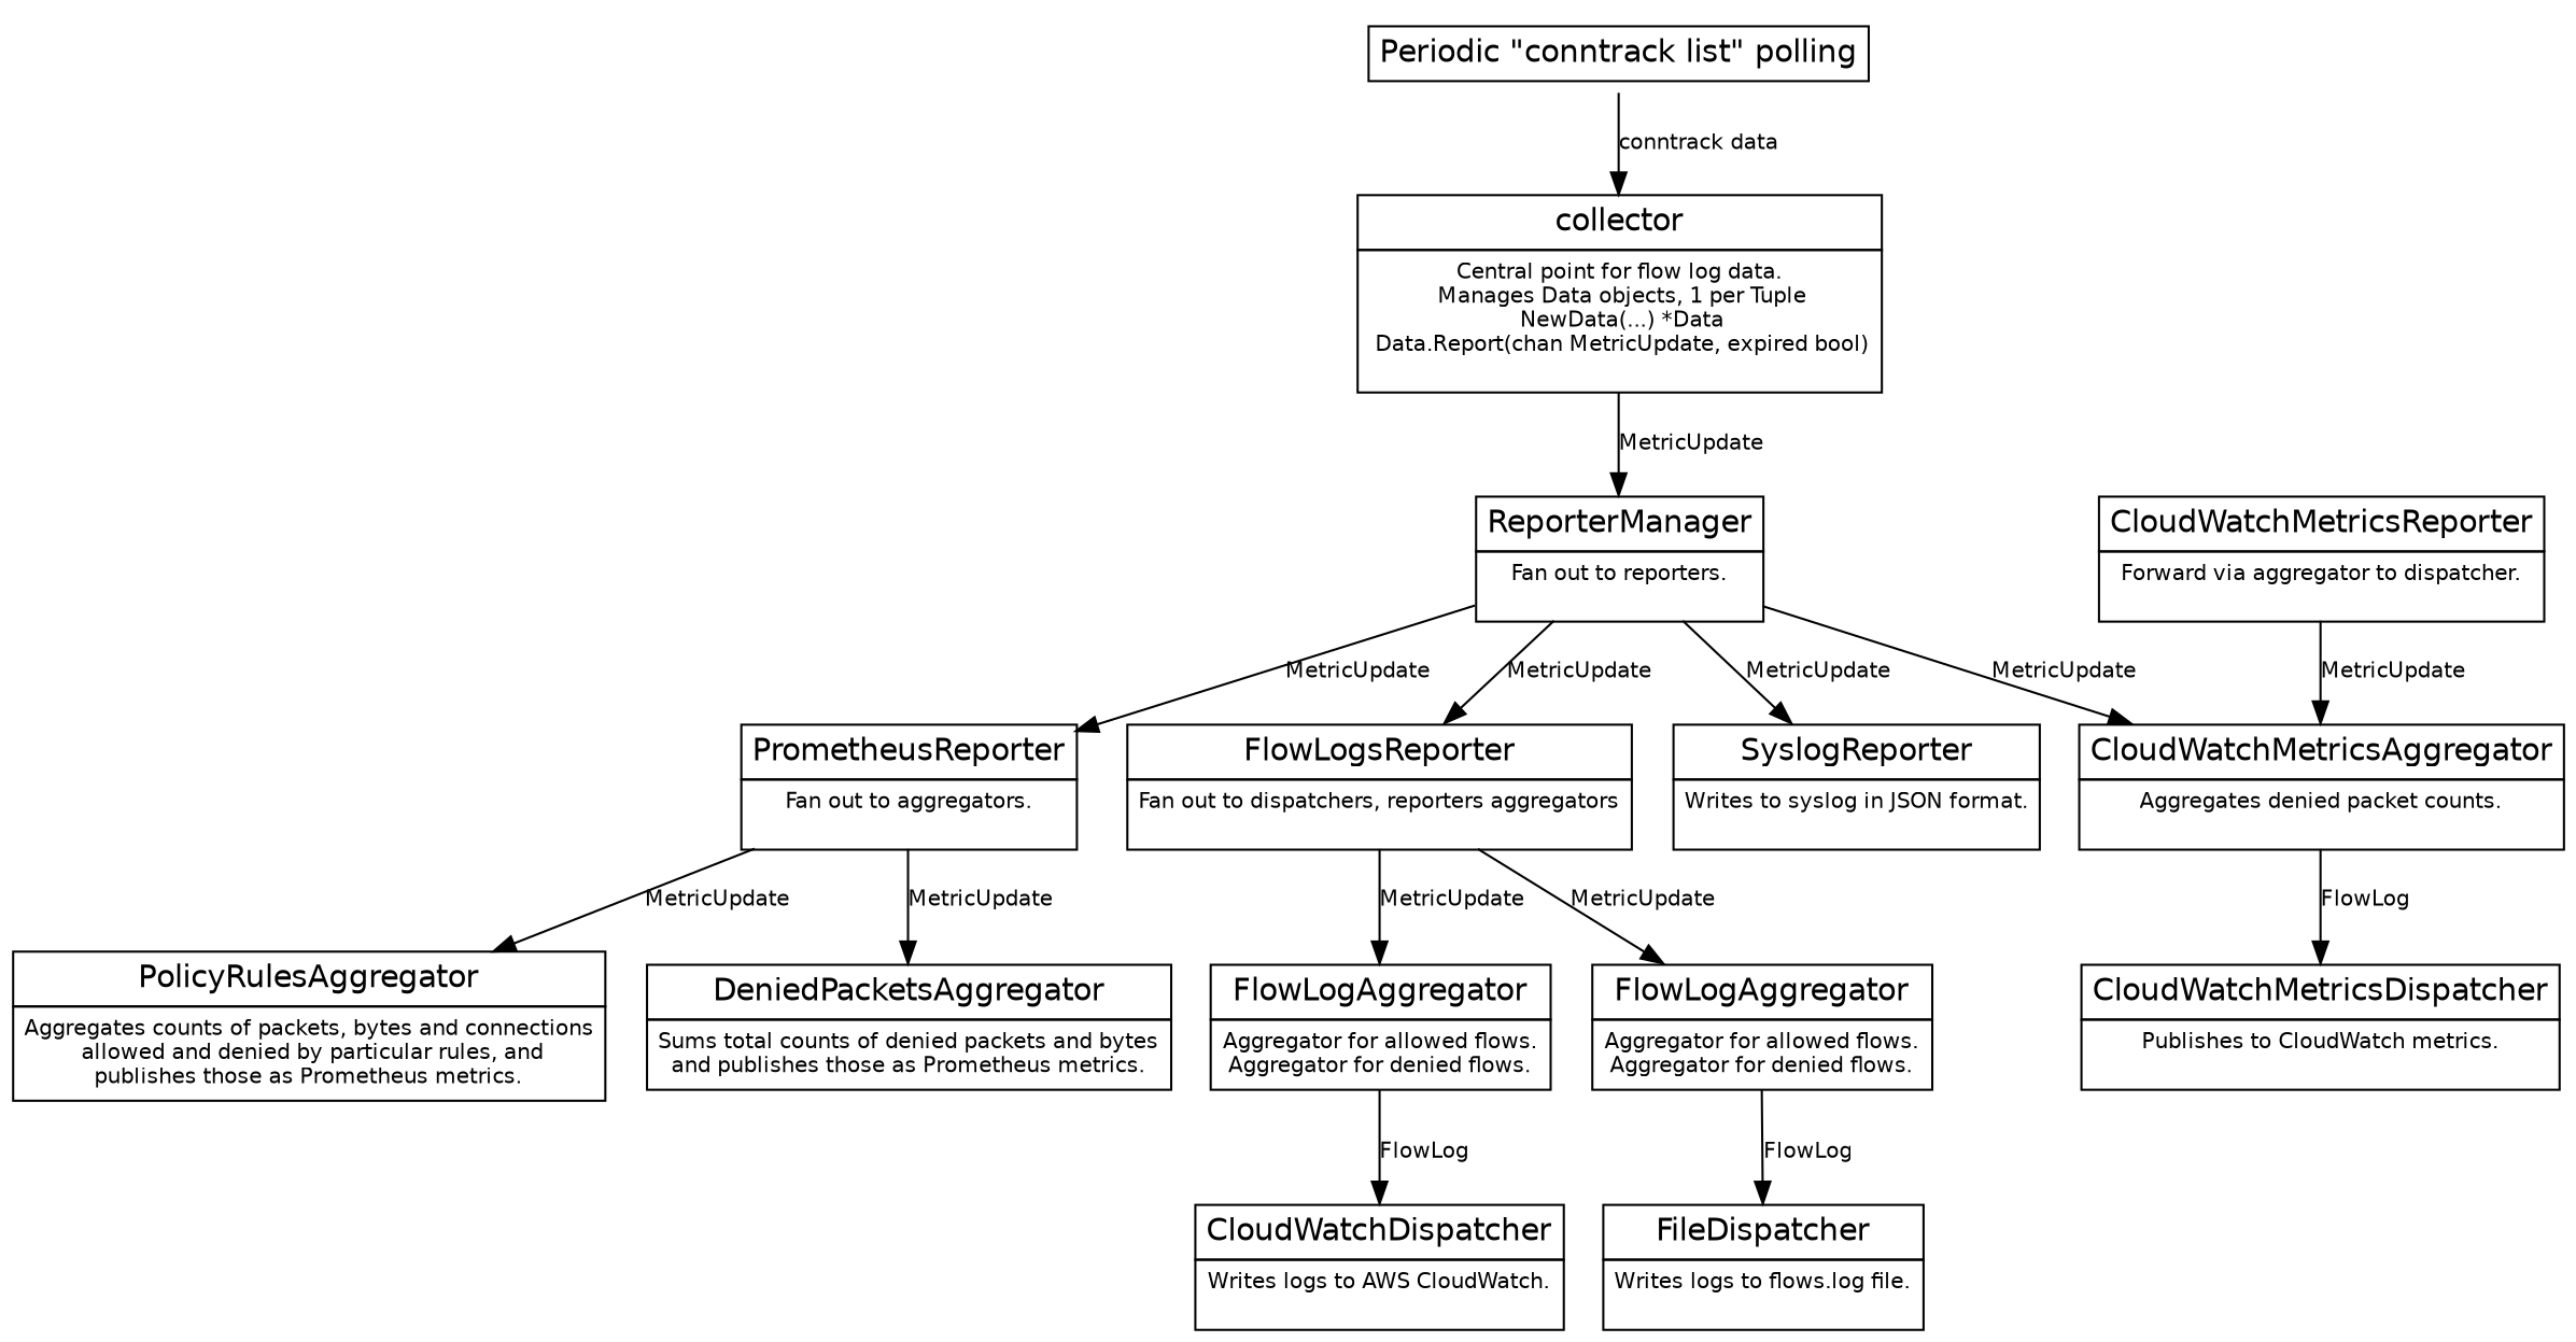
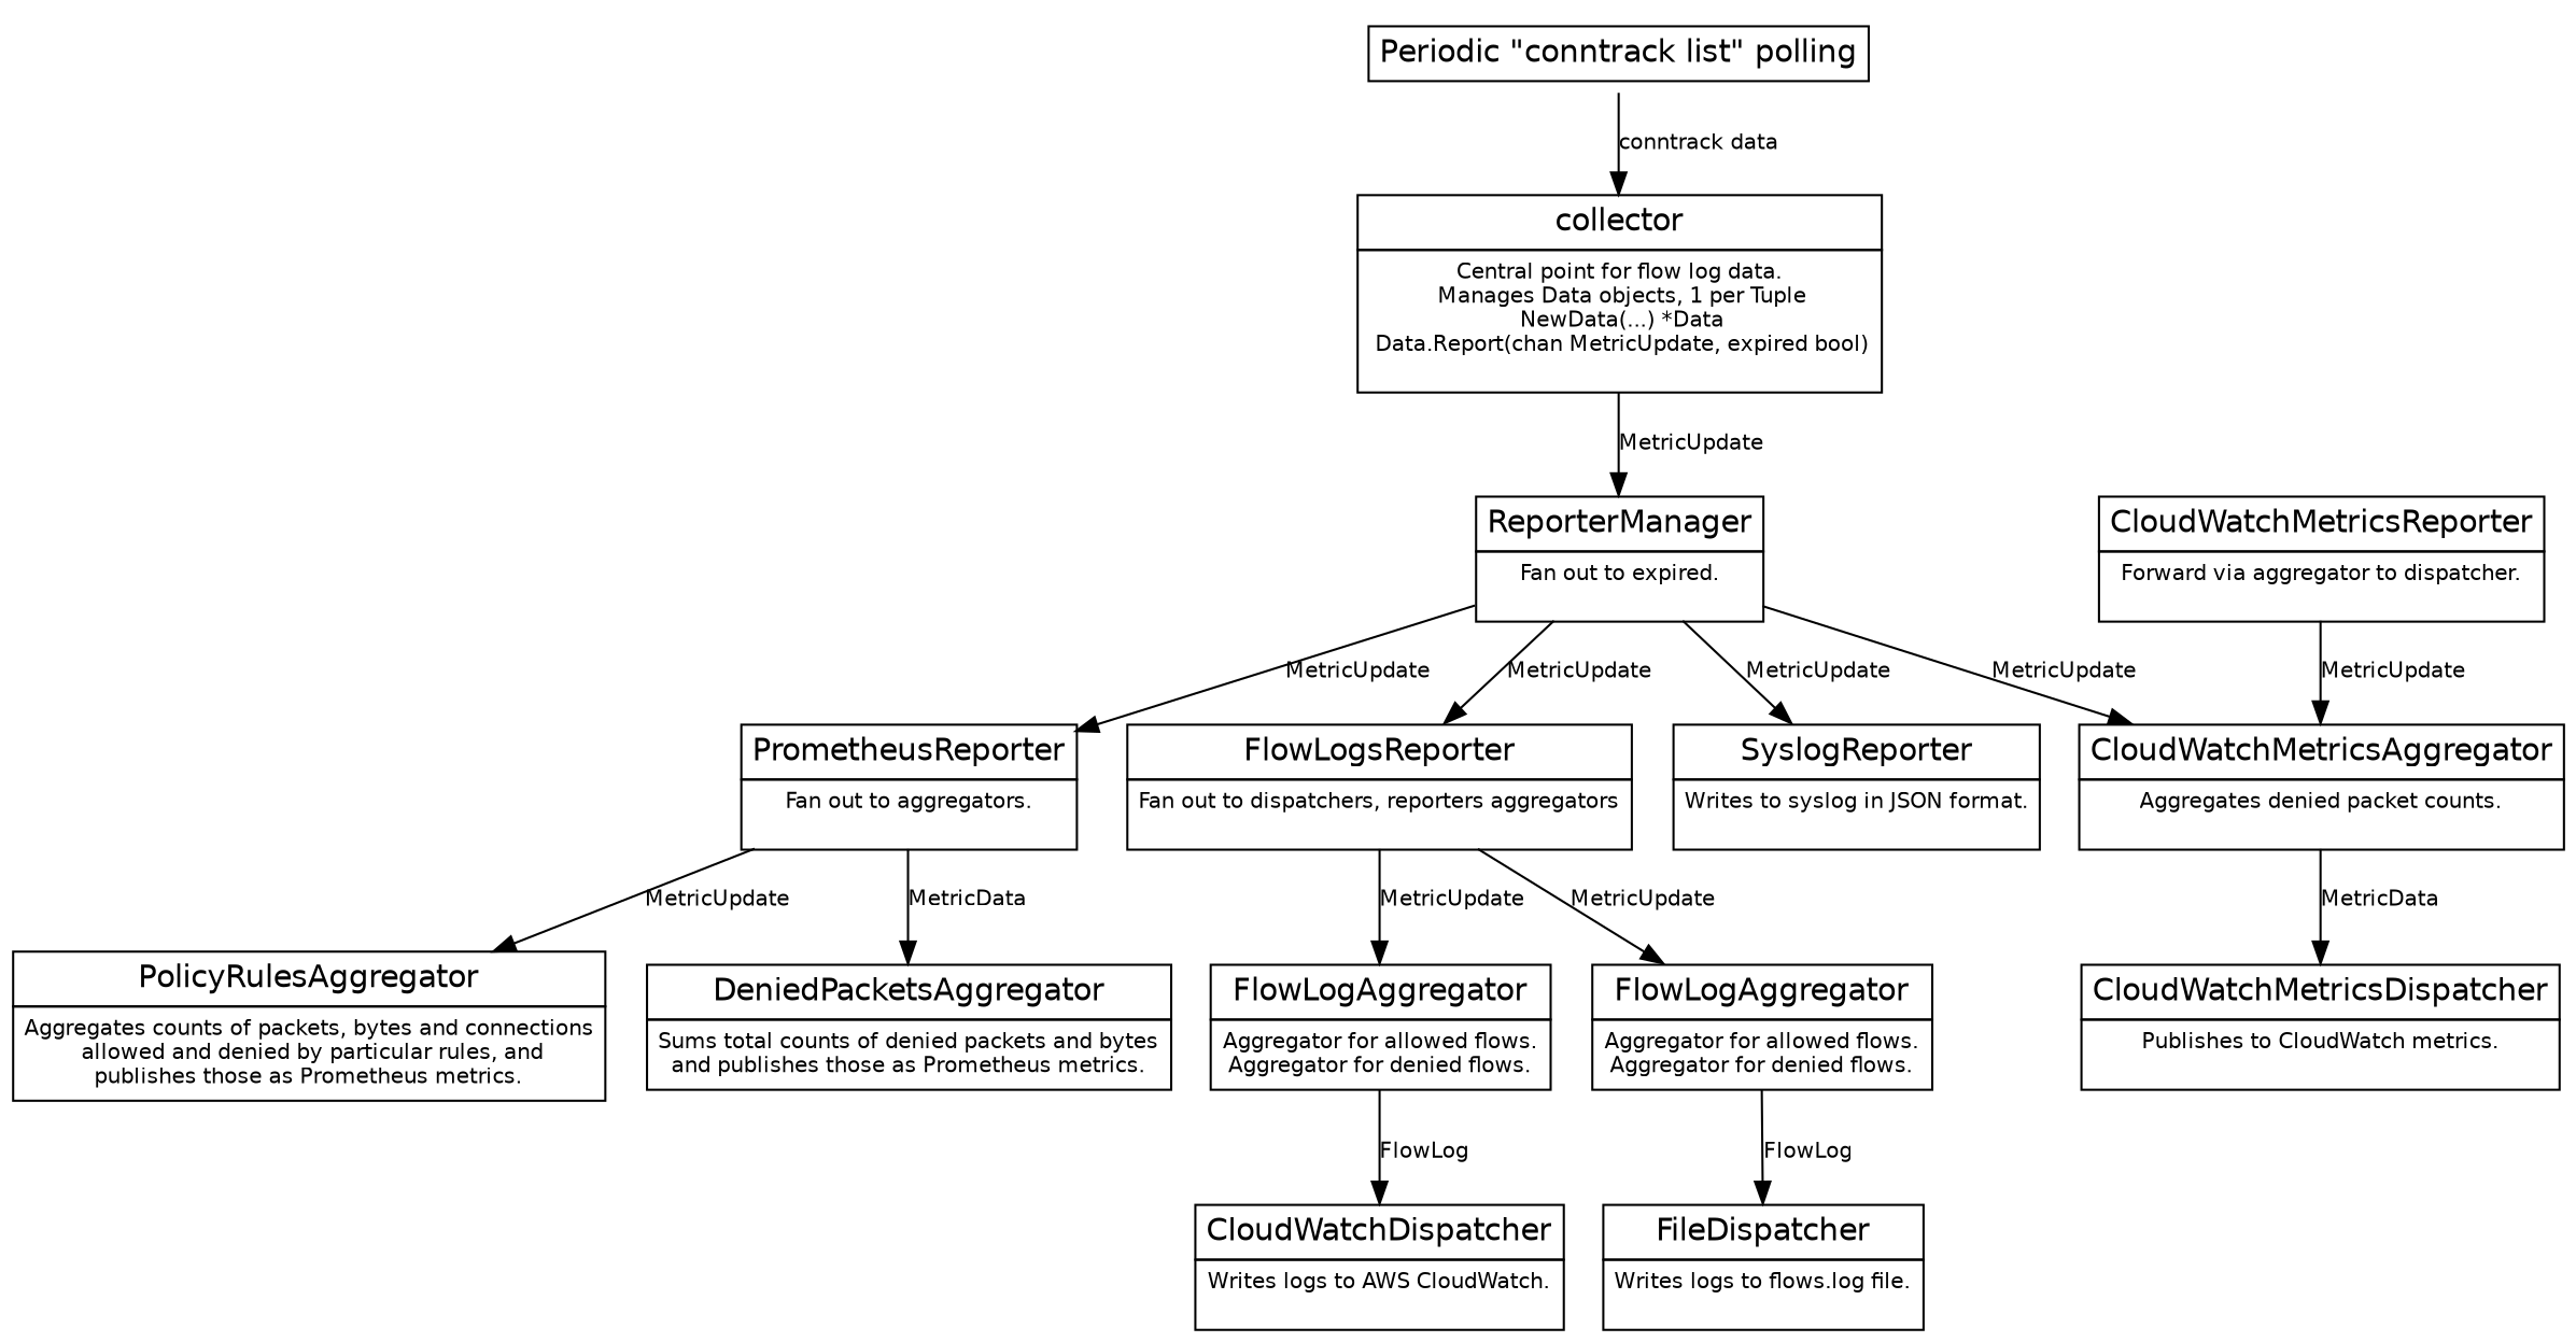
  digraph {
    fontname=Helvetica
    labeljust=l
    node [fontname=Helvetica margin=0 shape=none]
    edge [fontname=Helvetica fontsize=10]
    n1 [label=<<table BORDER="0" CELLBORDER="1" CELLSPACING="0" CELLPADDING="4">           <tr><td><font point-size="14">Periodic "conntrack list" polling</font></td></tr>         </table>>]
    n2 [label=<<table BORDER="0" CELLBORDER="1" CELLSPACING="0" CELLPADDING="4">           <tr><td><font point-size="14">collector</font></td></tr>           <tr><td><font point-size="10">Central point for flow log data.<br/> Manages Data objects, 1 per Tuple<br/> NewData(...) *Data<br/> Data.Report(chan MetricUpdate, expired bool)<br/> </font></td></tr>         </table>>]
-   n3 [label=<<table BORDER="0" CELLBORDER="1" CELLSPACING="0" CELLPADDING="4">           <tr><td><font point-size="14">ReporterManager</font></td></tr>           <tr><td><font point-size="10">Fan out to reporters.<br/> </font></td></tr>         </table>>]
+   n3 [label=<<table BORDER="0" CELLBORDER="1" CELLSPACING="0" CELLPADDING="4">           <tr><td><font point-size="14">ReporterManager</font></td></tr>           <tr><td><font point-size="10">Fan out to expired.<br/> </font></td></tr>         </table>>]
    n4 [label=<<table BORDER="0" CELLBORDER="1" CELLSPACING="0" CELLPADDING="4">           <tr><td><font point-size="14">PrometheusReporter</font></td></tr>           <tr><td><font point-size="10">Fan out to aggregators.<br/> </font></td></tr>         </table>>]
    n5 [label=<<table BORDER="0" CELLBORDER="1" CELLSPACING="0" CELLPADDING="4">           <tr><td><font point-size="14">FlowLogsReporter</font></td></tr>           <tr><td><font point-size="10">Fan out to dispatchers, reporters aggregators<br/> </font></td></tr>         </table>>]
    n6 [label=<<table BORDER="0" CELLBORDER="1" CELLSPACING="0" CELLPADDING="4">           <tr><td><font point-size="14">SyslogReporter</font></td></tr>           <tr><td><font point-size="10">Writes to syslog in JSON format.<br/> </font></td></tr>         </table>>]
    n7 [label=<<table BORDER="0" CELLBORDER="1" CELLSPACING="0" CELLPADDING="4">           <tr><td><font point-size="14">CloudWatchMetricsAggregator</font></td></tr>           <tr><td><font point-size="10">Aggregates denied packet counts.<br/> </font></td></tr>         </table>>]
    n8 [label=<<table BORDER="0" CELLBORDER="1" CELLSPACING="0" CELLPADDING="4">           <tr><td><font point-size="14">PolicyRulesAggregator</font></td></tr>           <tr><td><font point-size="10">Aggregates counts of packets, bytes and connections<br/> allowed and denied by particular rules, and<br/> publishes those as Prometheus metrics. </font></td></tr>         </table>>]
    n9 [label=<<table BORDER="0" CELLBORDER="1" CELLSPACING="0" CELLPADDING="4">           <tr><td><font point-size="14">DeniedPacketsAggregator</font></td></tr>           <tr><td><font point-size="10">Sums total counts of denied packets and bytes<br/> and publishes those as Prometheus metrics. </font></td></tr>         </table>>]
    n10 [label=<<table BORDER="0" CELLBORDER="1" CELLSPACING="0" CELLPADDING="4">           <tr><td><font point-size="14">FlowLogAggregator</font></td></tr>           <tr><td><font point-size="10">Aggregator for allowed flows.<br/> Aggregator for denied flows. </font></td></tr>         </table>>]
    n11 [label=<<table BORDER="0" CELLBORDER="1" CELLSPACING="0" CELLPADDING="4">           <tr><td><font point-size="14">FlowLogAggregator</font></td></tr>           <tr><td><font point-size="10">Aggregator for allowed flows.<br/> Aggregator for denied flows. </font></td></tr>         </table>>]
    n12 [label=<<table BORDER="0" CELLBORDER="1" CELLSPACING="0" CELLPADDING="4">           <tr><td><font point-size="14">CloudWatchMetricsReporter</font></td></tr>           <tr><td><font point-size="10">Forward via aggregator to dispatcher.<br/> </font></td></tr>         </table>>]
    n13 [label=<<table BORDER="0" CELLBORDER="1" CELLSPACING="0" CELLPADDING="4">           <tr><td><font point-size="14">CloudWatchDispatcher</font></td></tr>           <tr><td><font point-size="10">Writes logs to AWS CloudWatch.<br/> </font></td></tr>         </table>>]
    n14 [label=<<table BORDER="0" CELLBORDER="1" CELLSPACING="0" CELLPADDING="4">           <tr><td><font point-size="14">FileDispatcher</font></td></tr>           <tr><td><font point-size="10">Writes logs to flows.log file.<br/> </font></td></tr>         </table>>]
    n15 [label=<<table BORDER="0" CELLBORDER="1" CELLSPACING="0" CELLPADDING="4">           <tr><td><font point-size="14">CloudWatchMetricsDispatcher</font></td></tr>           <tr><td><font point-size="10">Publishes to CloudWatch metrics.<br/> </font></td></tr>         </table>>]
    n1 -> n2 [label="conntrack data"]
    n2 -> n3 [label=MetricUpdate]
    n3 -> n4 [label=MetricUpdate]
    n3 -> n5 [label=MetricUpdate]
    n3 -> n6 [label=MetricUpdate]
    n3 -> n7 [label=MetricUpdate]
    n4 -> n8 [label=MetricUpdate]
-   n4 -> n9 [label=MetricUpdate]
+   n4 -> n9 [label=MetricData]
    n5 -> n10 [label=MetricUpdate]
    n5 -> n11 [label=MetricUpdate]
-   n7 -> n15 [label=FlowLog]
+   n7 -> n15 [label=MetricData]
    n10 -> n13 [label=FlowLog]
    n11 -> n14 [label=FlowLog]
    n12 -> n7 [label=MetricUpdate]
  }
